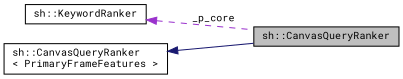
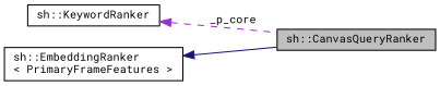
  digraph {
    fontname="Roboto Mono"
    rankdir=LR
    node [color=black fillcolor=white fontname="Roboto Mono" fontsize=10 shape=record style=filled]
    edge [dir=back fontname="Roboto Mono" fontsize=10 labelfontname=Helvetica labelfontsize=10]
    n1 [fillcolor=grey75 fontcolor=black height=0.2 label="sh::CanvasQueryRanker" width=0.4]
    n2 [height=0.2 label="sh::KeywordRanker" width=0.4]
-   n3 [height=0.2 label="sh::CanvasQueryRanker\l\< PrimaryFrameFeatures \>" width=0.4]
+   n3 [height=0.2 label="sh::EmbeddingRanker\l\< PrimaryFrameFeatures \>" width=0.4]
    n2 -> n1 [color=darkorchid3 label=" _p_core" style=dashed]
    n3 -> n1 [color=midnightblue style=solid]
  }
